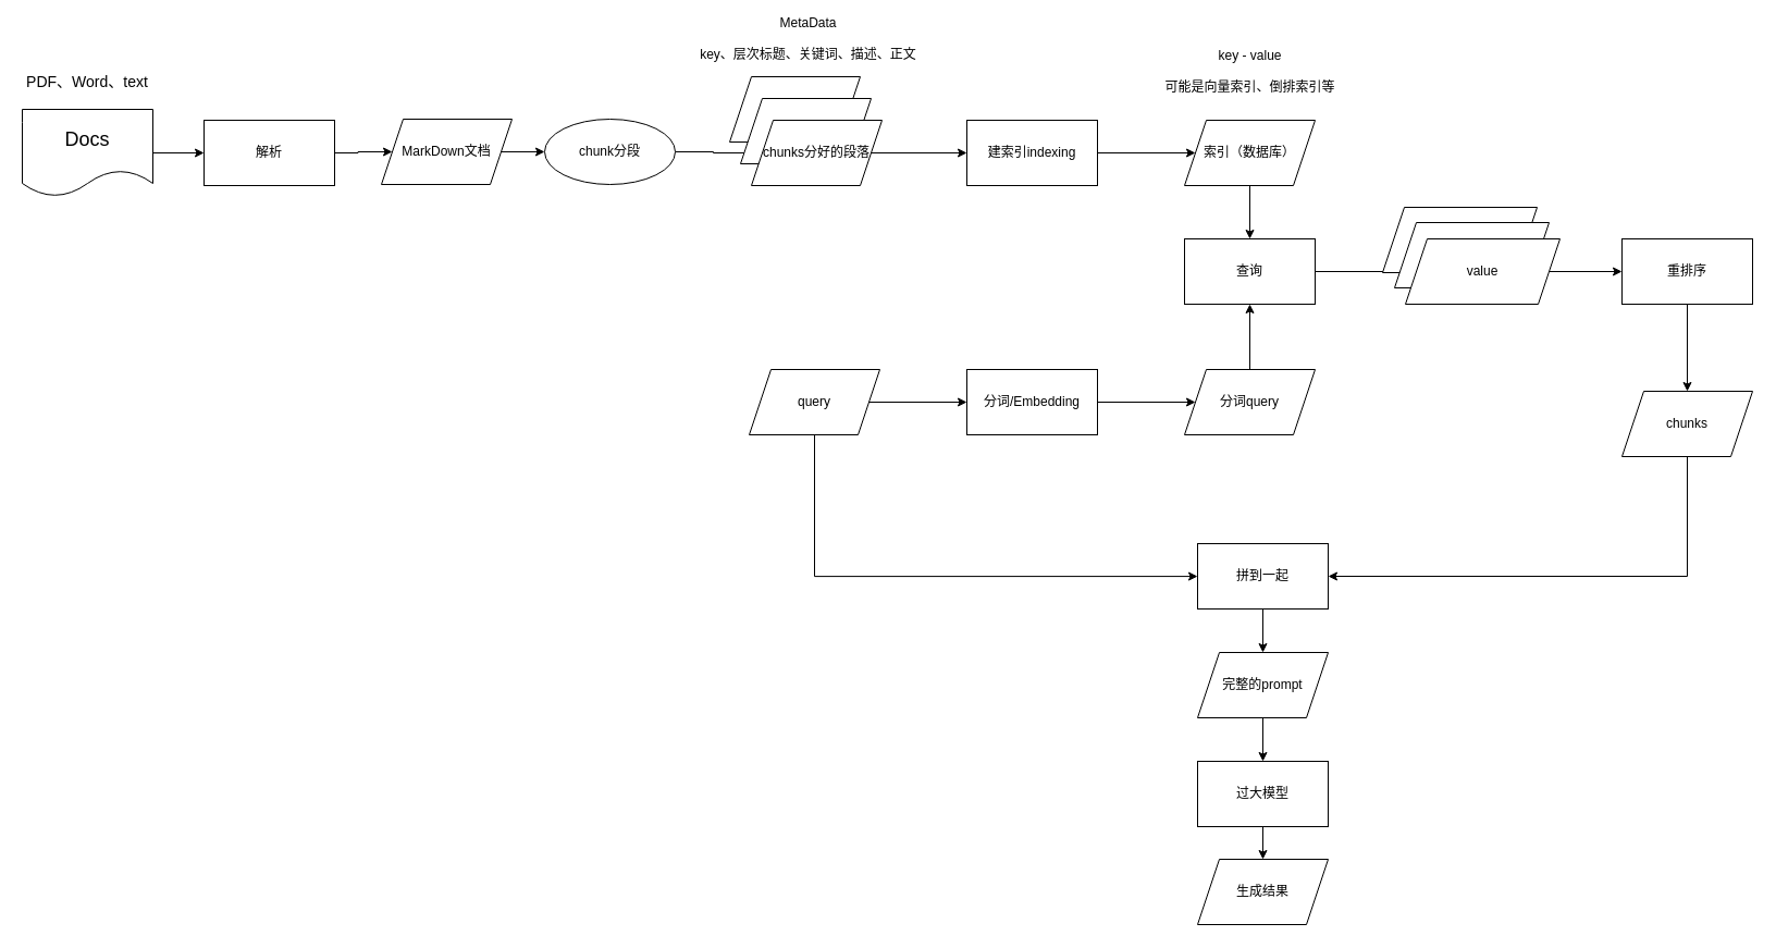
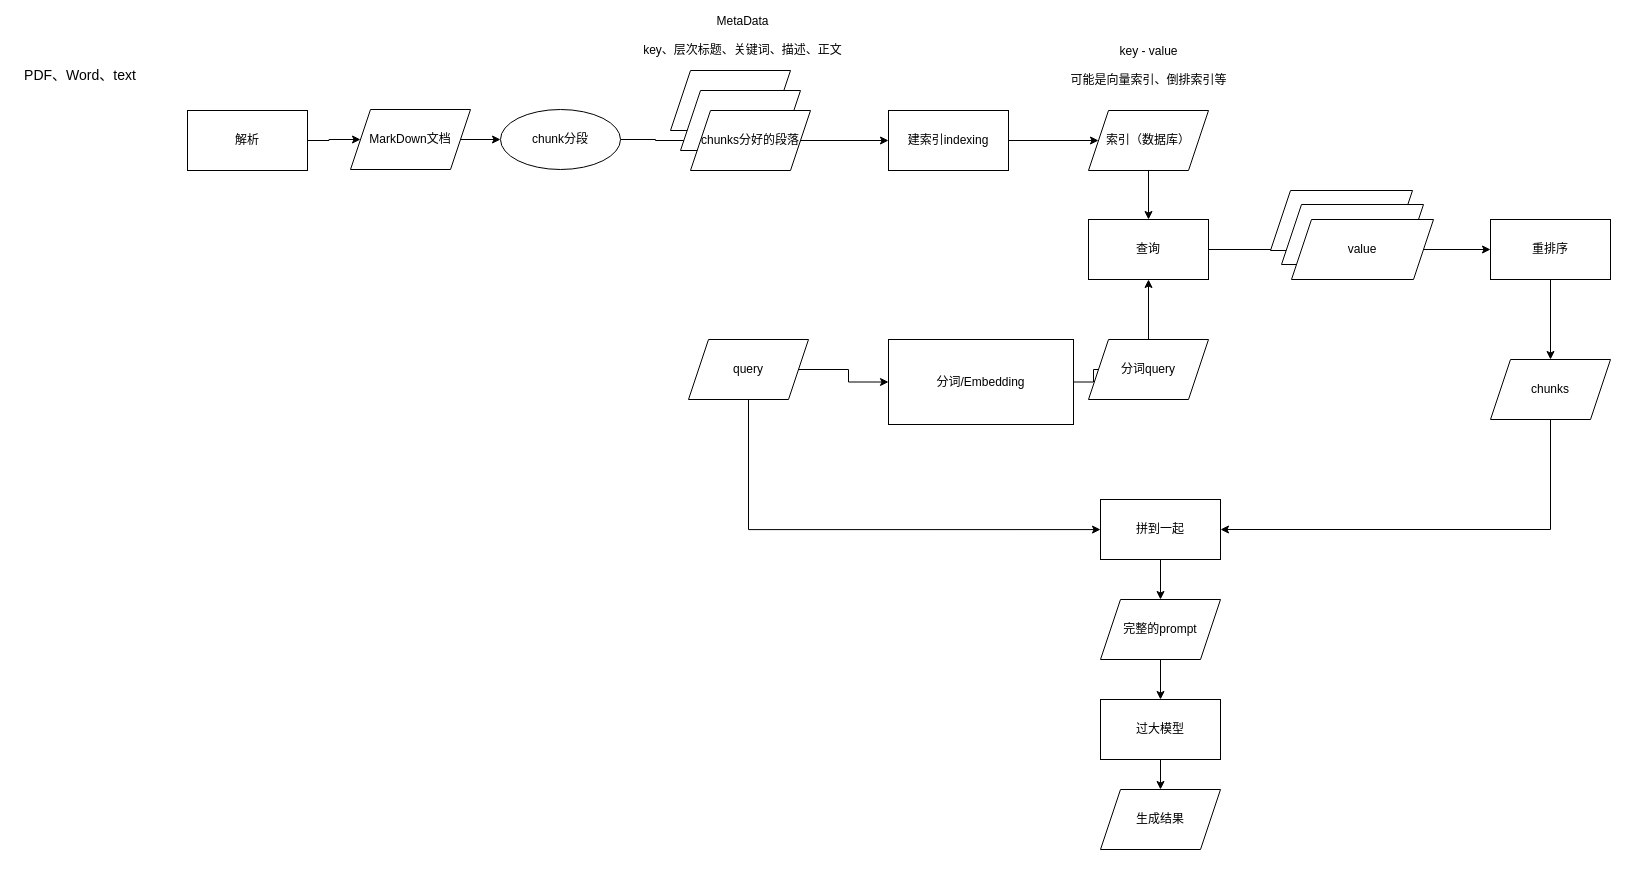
  <mxCell id="0" />
  <mxCell id="1" parent="0" />
  <mxCell id="2" value="" style="edgeStyle=orthogonalEdgeStyle;rounded=0;orthogonalLoop=1;jettySize=auto;html=1;entryX=0;entryY=0.5;entryDx=0;entryDy=0;" edge="1" parent="1" source="3" target="8"><mxGeometry relative="1" as="geometry"><mxPoint x="347" y="139" as="targetPoint" /></mxGeometry></mxCell>
  <mxCell id="3" value="解析" style="rounded=0;whiteSpace=wrap;html=1;" parent="1" vertex="1"><mxGeometry x="187" y="110" width="120" height="60" as="geometry" /></mxCell>
- <mxCell id="4" style="edgeStyle=orthogonalEdgeStyle;rounded=0;orthogonalLoop=1;jettySize=auto;html=1;exitX=1;exitY=0.5;exitDx=0;exitDy=0;entryX=0;entryY=0.5;entryDx=0;entryDy=0;" edge="1" parent="1" source="5" target="3"><mxGeometry relative="1" as="geometry" /></mxCell>
- <mxCell id="5" value="&lt;font style=&quot;font-size: 18px;&quot;&gt;Docs&lt;/font&gt;" style="shape=document;whiteSpace=wrap;html=1;boundedLbl=1;" vertex="1" parent="1"><mxGeometry x="20" y="100" width="120" height="80" as="geometry" /></mxCell>
  <mxCell id="6" value="&lt;font style=&quot;font-size: 14px;&quot;&gt;PDF、Word、text&lt;/font&gt;" style="text;html=1;align=center;verticalAlign=middle;whiteSpace=wrap;rounded=0;" vertex="1" parent="1"><mxGeometry x="20" y="60" width="120" height="30" as="geometry" /></mxCell>
  <mxCell id="7" value="" style="edgeStyle=orthogonalEdgeStyle;rounded=0;orthogonalLoop=1;jettySize=auto;html=1;" edge="1" parent="1" source="8" target="10"><mxGeometry relative="1" as="geometry" /></mxCell>
  <mxCell id="8" value="MarkDown文档" style="shape=parallelogram;perimeter=parallelogramPerimeter;whiteSpace=wrap;html=1;fixedSize=1;" vertex="1" parent="1"><mxGeometry x="350" y="109" width="120" height="60" as="geometry" /></mxCell>
  <mxCell id="9" value="" style="edgeStyle=orthogonalEdgeStyle;rounded=0;orthogonalLoop=1;jettySize=auto;html=1;entryX=0;entryY=0.5;entryDx=0;entryDy=0;" edge="1" parent="1" source="10" target="14"><mxGeometry relative="1" as="geometry"><mxPoint x="670" y="139" as="targetPoint" /></mxGeometry></mxCell>
  <mxCell id="10" value="chunk分段" style="ellipse;whiteSpace=wrap;html=1;" vertex="1" parent="1"><mxGeometry x="500" y="109" width="120" height="60" as="geometry" /></mxCell>
  <mxCell id="11" value="" style="shape=parallelogram;perimeter=parallelogramPerimeter;whiteSpace=wrap;html=1;fixedSize=1;" vertex="1" parent="1"><mxGeometry x="670" y="70" width="120" height="60" as="geometry" /></mxCell>
  <mxCell id="12" value="" style="shape=parallelogram;perimeter=parallelogramPerimeter;whiteSpace=wrap;html=1;fixedSize=1;" vertex="1" parent="1"><mxGeometry x="680" y="90" width="120" height="60" as="geometry" /></mxCell>
  <mxCell id="13" value="" style="edgeStyle=orthogonalEdgeStyle;rounded=0;orthogonalLoop=1;jettySize=auto;html=1;" edge="1" parent="1" source="14" target="17"><mxGeometry relative="1" as="geometry" /></mxCell>
  <mxCell id="14" value="chunks分好的段落" style="shape=parallelogram;perimeter=parallelogramPerimeter;whiteSpace=wrap;html=1;fixedSize=1;" vertex="1" parent="1"><mxGeometry x="690" y="110" width="120" height="60" as="geometry" /></mxCell>
  <mxCell id="15" value="MetaData&lt;div&gt;&lt;br&gt;&lt;/div&gt;&lt;div&gt;key、层次标题、关键词、描述、正文&lt;/div&gt;" style="text;html=1;align=center;verticalAlign=middle;whiteSpace=wrap;rounded=0;" vertex="1" parent="1"><mxGeometry x="640" y="20" width="205" height="30" as="geometry" /></mxCell>
  <mxCell id="16" value="" style="edgeStyle=orthogonalEdgeStyle;rounded=0;orthogonalLoop=1;jettySize=auto;html=1;" edge="1" parent="1" source="17" target="19"><mxGeometry relative="1" as="geometry" /></mxCell>
  <mxCell id="17" value="建索引indexing" style="whiteSpace=wrap;html=1;" vertex="1" parent="1"><mxGeometry x="888" y="110" width="120" height="60" as="geometry" /></mxCell>
  <mxCell id="18" value="" style="edgeStyle=orthogonalEdgeStyle;rounded=0;orthogonalLoop=1;jettySize=auto;html=1;" edge="1" parent="1" source="19"><mxGeometry relative="1" as="geometry"><mxPoint x="1148" y="219" as="targetPoint" /></mxGeometry></mxCell>
  <mxCell id="19" value="索引（数据库）" style="shape=parallelogram;perimeter=parallelogramPerimeter;whiteSpace=wrap;html=1;fixedSize=1;" vertex="1" parent="1"><mxGeometry x="1088" y="110" width="120" height="60" as="geometry" /></mxCell>
  <mxCell id="20" value="key - value&lt;div&gt;&lt;br&gt;&lt;/div&gt;&lt;div&gt;可能是向量索引、倒排索引等&lt;/div&gt;" style="text;html=1;align=center;verticalAlign=middle;whiteSpace=wrap;rounded=0;" vertex="1" parent="1"><mxGeometry x="1045.5" y="50" width="205" height="30" as="geometry" /></mxCell>
  <mxCell id="21" value="" style="edgeStyle=orthogonalEdgeStyle;rounded=0;orthogonalLoop=1;jettySize=auto;html=1;" edge="1" parent="1" source="23" target="25"><mxGeometry relative="1" as="geometry" /></mxCell>
  <mxCell id="22" value="" style="edgeStyle=orthogonalEdgeStyle;rounded=0;orthogonalLoop=1;jettySize=auto;html=1;" edge="1" parent="1"><mxGeometry relative="1" as="geometry"><mxPoint x="748" y="389" as="sourcePoint" /><mxPoint x="1100" y="529.091" as="targetPoint" /><Array as="points"><mxPoint x="748" y="529" /></Array></mxGeometry></mxCell>
  <mxCell id="23" value="query" style="shape=parallelogram;perimeter=parallelogramPerimeter;whiteSpace=wrap;html=1;fixedSize=1;" vertex="1" parent="1"><mxGeometry x="688" y="339" width="120" height="60" as="geometry" /></mxCell>
  <mxCell id="24" value="" style="edgeStyle=orthogonalEdgeStyle;rounded=0;orthogonalLoop=1;jettySize=auto;html=1;" edge="1" parent="1" source="25" target="27"><mxGeometry relative="1" as="geometry" /></mxCell>
- <mxCell id="25" value="分词/Embedding" style="whiteSpace=wrap;html=1;" vertex="1" parent="1"><mxGeometry x="888" y="339" width="120" height="60" as="geometry" /></mxCell>
+ <mxCell id="25" value="分词/Embedding" style="whiteSpace=wrap;html=1;" vertex="1" parent="1"><mxGeometry x="888" y="339" width="185" height="85" as="geometry" /></mxCell>
  <mxCell id="26" style="edgeStyle=orthogonalEdgeStyle;rounded=0;orthogonalLoop=1;jettySize=auto;html=1;entryX=0.5;entryY=1;entryDx=0;entryDy=0;" edge="1" parent="1" source="27"><mxGeometry relative="1" as="geometry"><mxPoint x="1148" y="279" as="targetPoint" /></mxGeometry></mxCell>
  <mxCell id="27" value="分词query" style="shape=parallelogram;perimeter=parallelogramPerimeter;whiteSpace=wrap;html=1;fixedSize=1;" vertex="1" parent="1"><mxGeometry x="1088" y="339" width="120" height="60" as="geometry" /></mxCell>
  <mxCell id="28" value="" style="edgeStyle=orthogonalEdgeStyle;rounded=0;orthogonalLoop=1;jettySize=auto;html=1;entryX=0;entryY=0.5;entryDx=0;entryDy=0;" edge="1" parent="1" source="29" target="33"><mxGeometry relative="1" as="geometry" /></mxCell>
  <mxCell id="29" value="查询" style="rounded=0;whiteSpace=wrap;html=1;" vertex="1" parent="1"><mxGeometry x="1088" y="219" width="120" height="60" as="geometry" /></mxCell>
  <mxCell id="30" value="" style="shape=parallelogram;perimeter=parallelogramPerimeter;whiteSpace=wrap;html=1;fixedSize=1;rounded=0;" vertex="1" parent="1"><mxGeometry x="1270" y="190" width="142" height="60" as="geometry" /></mxCell>
  <mxCell id="31" value="" style="shape=parallelogram;perimeter=parallelogramPerimeter;whiteSpace=wrap;html=1;fixedSize=1;rounded=0;" vertex="1" parent="1"><mxGeometry x="1281" y="204" width="142" height="60" as="geometry" /></mxCell>
  <mxCell id="32" value="" style="edgeStyle=orthogonalEdgeStyle;rounded=0;orthogonalLoop=1;jettySize=auto;html=1;" edge="1" parent="1" source="33" target="35"><mxGeometry relative="1" as="geometry" /></mxCell>
  <mxCell id="33" value="value" style="shape=parallelogram;perimeter=parallelogramPerimeter;whiteSpace=wrap;html=1;fixedSize=1;rounded=0;" vertex="1" parent="1"><mxGeometry x="1291" y="219" width="142" height="60" as="geometry" /></mxCell>
  <mxCell id="34" value="" style="edgeStyle=orthogonalEdgeStyle;rounded=0;orthogonalLoop=1;jettySize=auto;html=1;" edge="1" parent="1" source="35" target="37"><mxGeometry relative="1" as="geometry" /></mxCell>
  <mxCell id="35" value="重排序" style="whiteSpace=wrap;html=1;rounded=0;" vertex="1" parent="1"><mxGeometry x="1490" y="219" width="120" height="60" as="geometry" /></mxCell>
  <mxCell id="36" style="edgeStyle=orthogonalEdgeStyle;rounded=0;orthogonalLoop=1;jettySize=auto;html=1;exitX=0.5;exitY=1;exitDx=0;exitDy=0;entryX=1;entryY=0.5;entryDx=0;entryDy=0;" edge="1" parent="1" source="37" target="39"><mxGeometry relative="1" as="geometry" /></mxCell>
  <mxCell id="37" value="chunks" style="shape=parallelogram;perimeter=parallelogramPerimeter;whiteSpace=wrap;html=1;fixedSize=1;rounded=0;" vertex="1" parent="1"><mxGeometry x="1490" y="359" width="120" height="60" as="geometry" /></mxCell>
  <mxCell id="38" value="" style="edgeStyle=orthogonalEdgeStyle;rounded=0;orthogonalLoop=1;jettySize=auto;html=1;" edge="1" parent="1" source="39" target="41"><mxGeometry relative="1" as="geometry" /></mxCell>
  <mxCell id="39" value="拼到一起" style="whiteSpace=wrap;html=1;" vertex="1" parent="1"><mxGeometry x="1100" y="499" width="120" height="60" as="geometry" /></mxCell>
  <mxCell id="40" value="" style="edgeStyle=orthogonalEdgeStyle;rounded=0;orthogonalLoop=1;jettySize=auto;html=1;" edge="1" parent="1" source="41" target="43"><mxGeometry relative="1" as="geometry" /></mxCell>
  <mxCell id="41" value="完整的prompt" style="shape=parallelogram;perimeter=parallelogramPerimeter;whiteSpace=wrap;html=1;fixedSize=1;" vertex="1" parent="1"><mxGeometry x="1100" y="599" width="120" height="60" as="geometry" /></mxCell>
  <mxCell id="42" value="" style="edgeStyle=orthogonalEdgeStyle;rounded=0;orthogonalLoop=1;jettySize=auto;html=1;" edge="1" parent="1" source="43" target="44"><mxGeometry relative="1" as="geometry" /></mxCell>
  <mxCell id="43" value="过大模型" style="whiteSpace=wrap;html=1;" vertex="1" parent="1"><mxGeometry x="1100" y="699" width="120" height="60" as="geometry" /></mxCell>
  <mxCell id="44" value="生成结果" style="shape=parallelogram;perimeter=parallelogramPerimeter;whiteSpace=wrap;html=1;fixedSize=1;" vertex="1" parent="1"><mxGeometry x="1100" y="789" width="120" height="60" as="geometry" /></mxCell>
